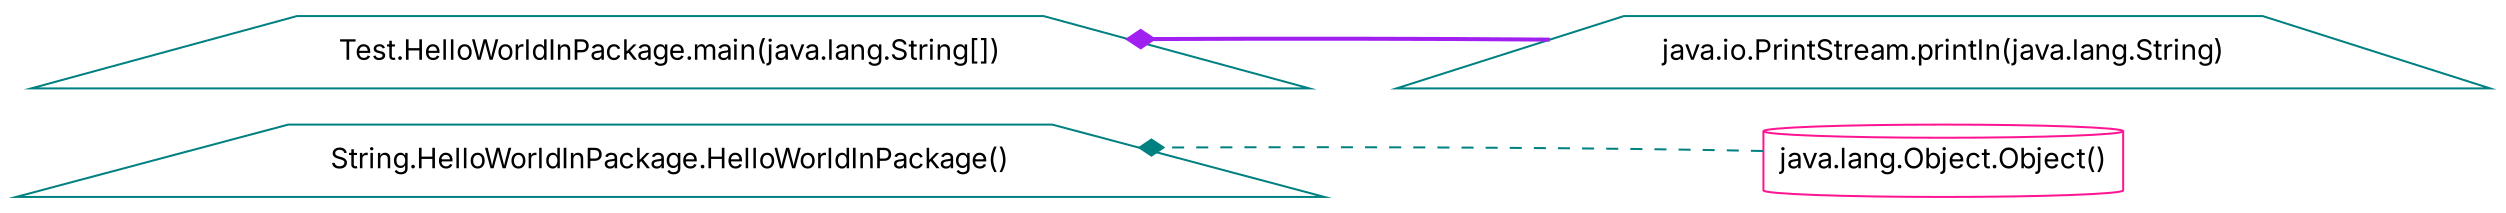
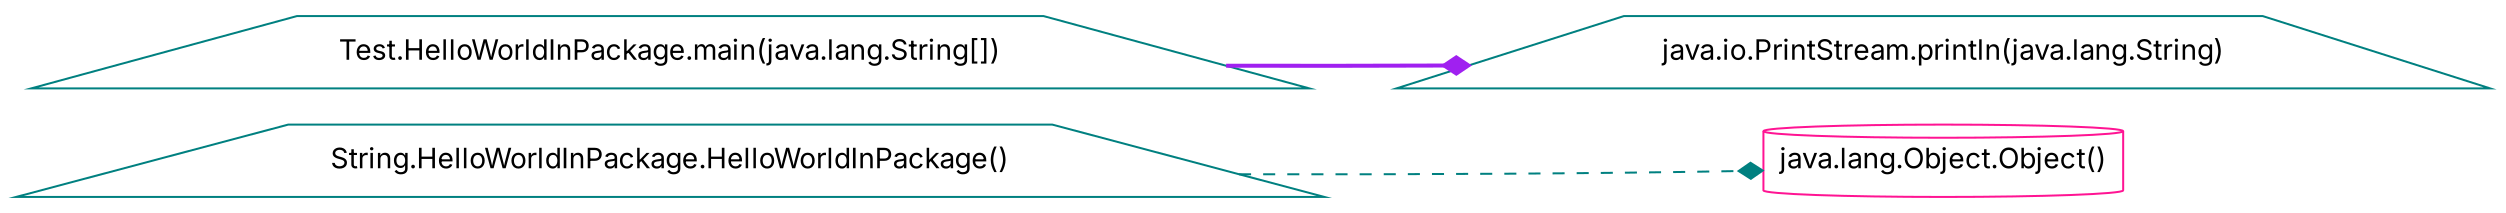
  digraph {
    fontname=Inter
    rankdir=LR
    node [color=teal fontname=Inter shape=trapezium]
    edge [arrowhead=diamond fontname=Inter]
    n1 [label="String.HelloWorldInPackage.HelloWorldInPackage()"]
    n2 [color=deeppink label="java.lang.Object.Object()" shape=cylinder]
    n3 [label="Test.HelloWorldInPackage.main(java.lang.String[])"]
    n4 [label="java.io.PrintStream.println(java.lang.String)"]
-   n2 -> n1 [color=teal style=dashed]
-   n4 -> n3 [color=purple style=bold]
+   n1 -> n2 [color=teal style=dashed]
+   n3 -> n4 [color=purple style=bold]
  }
